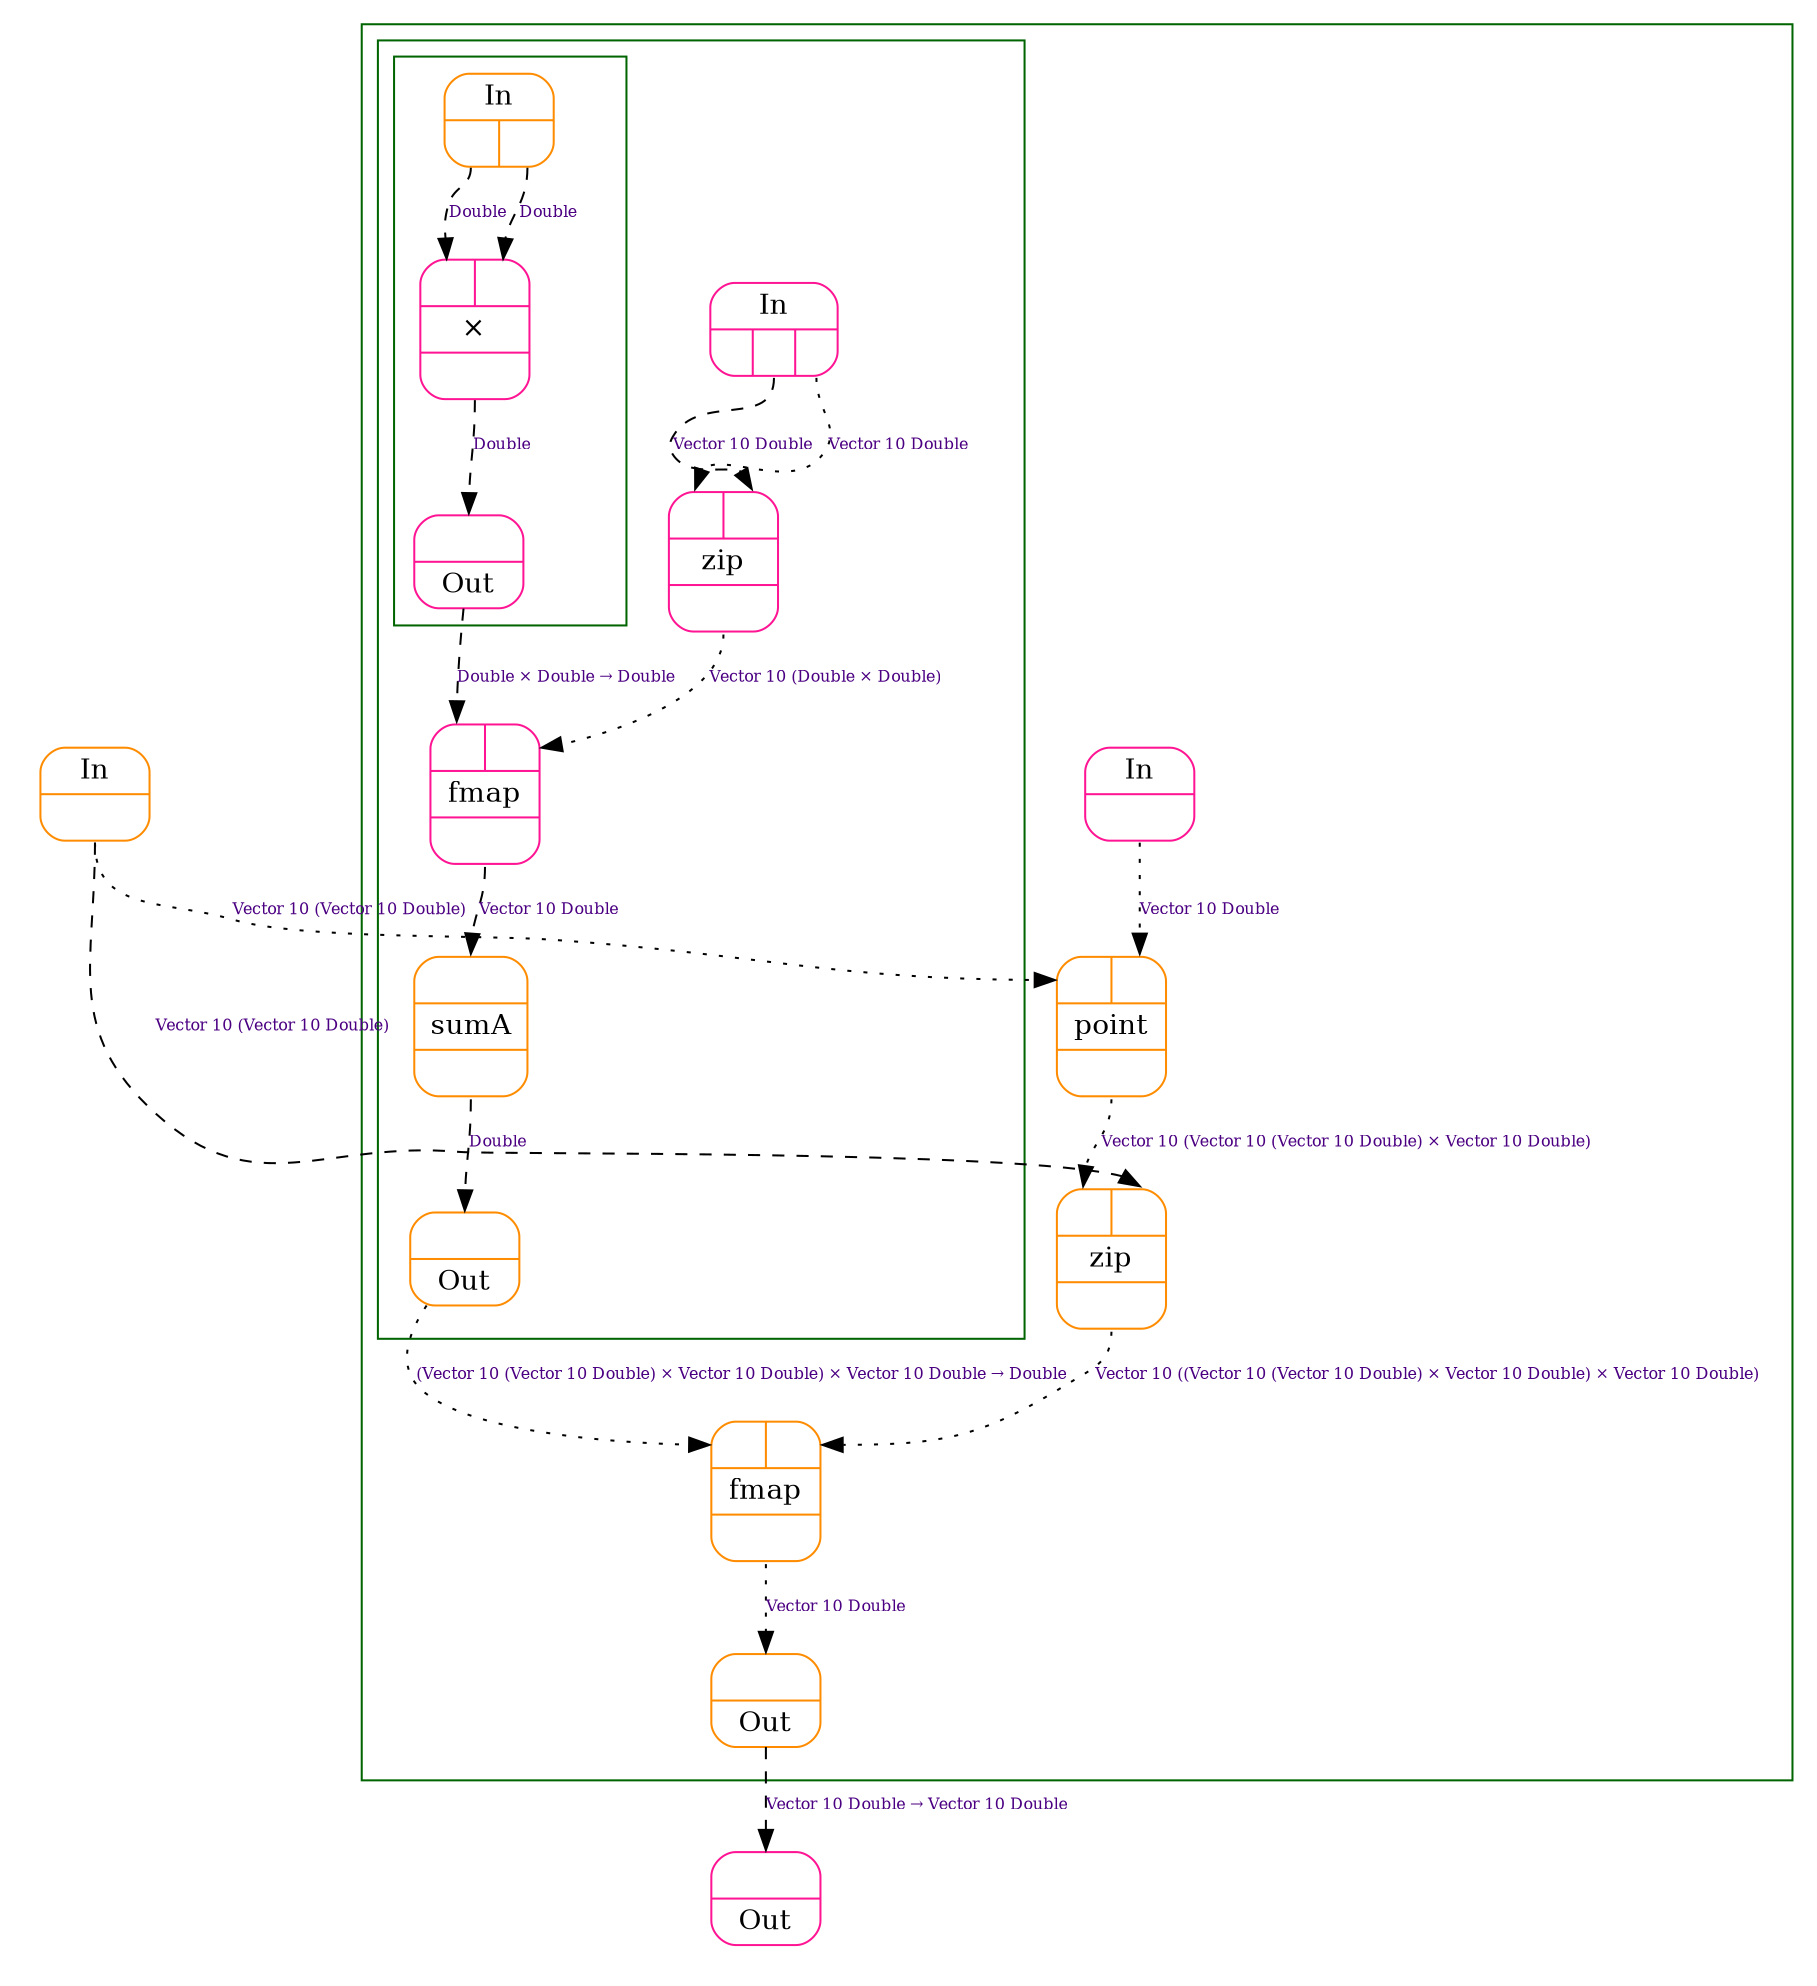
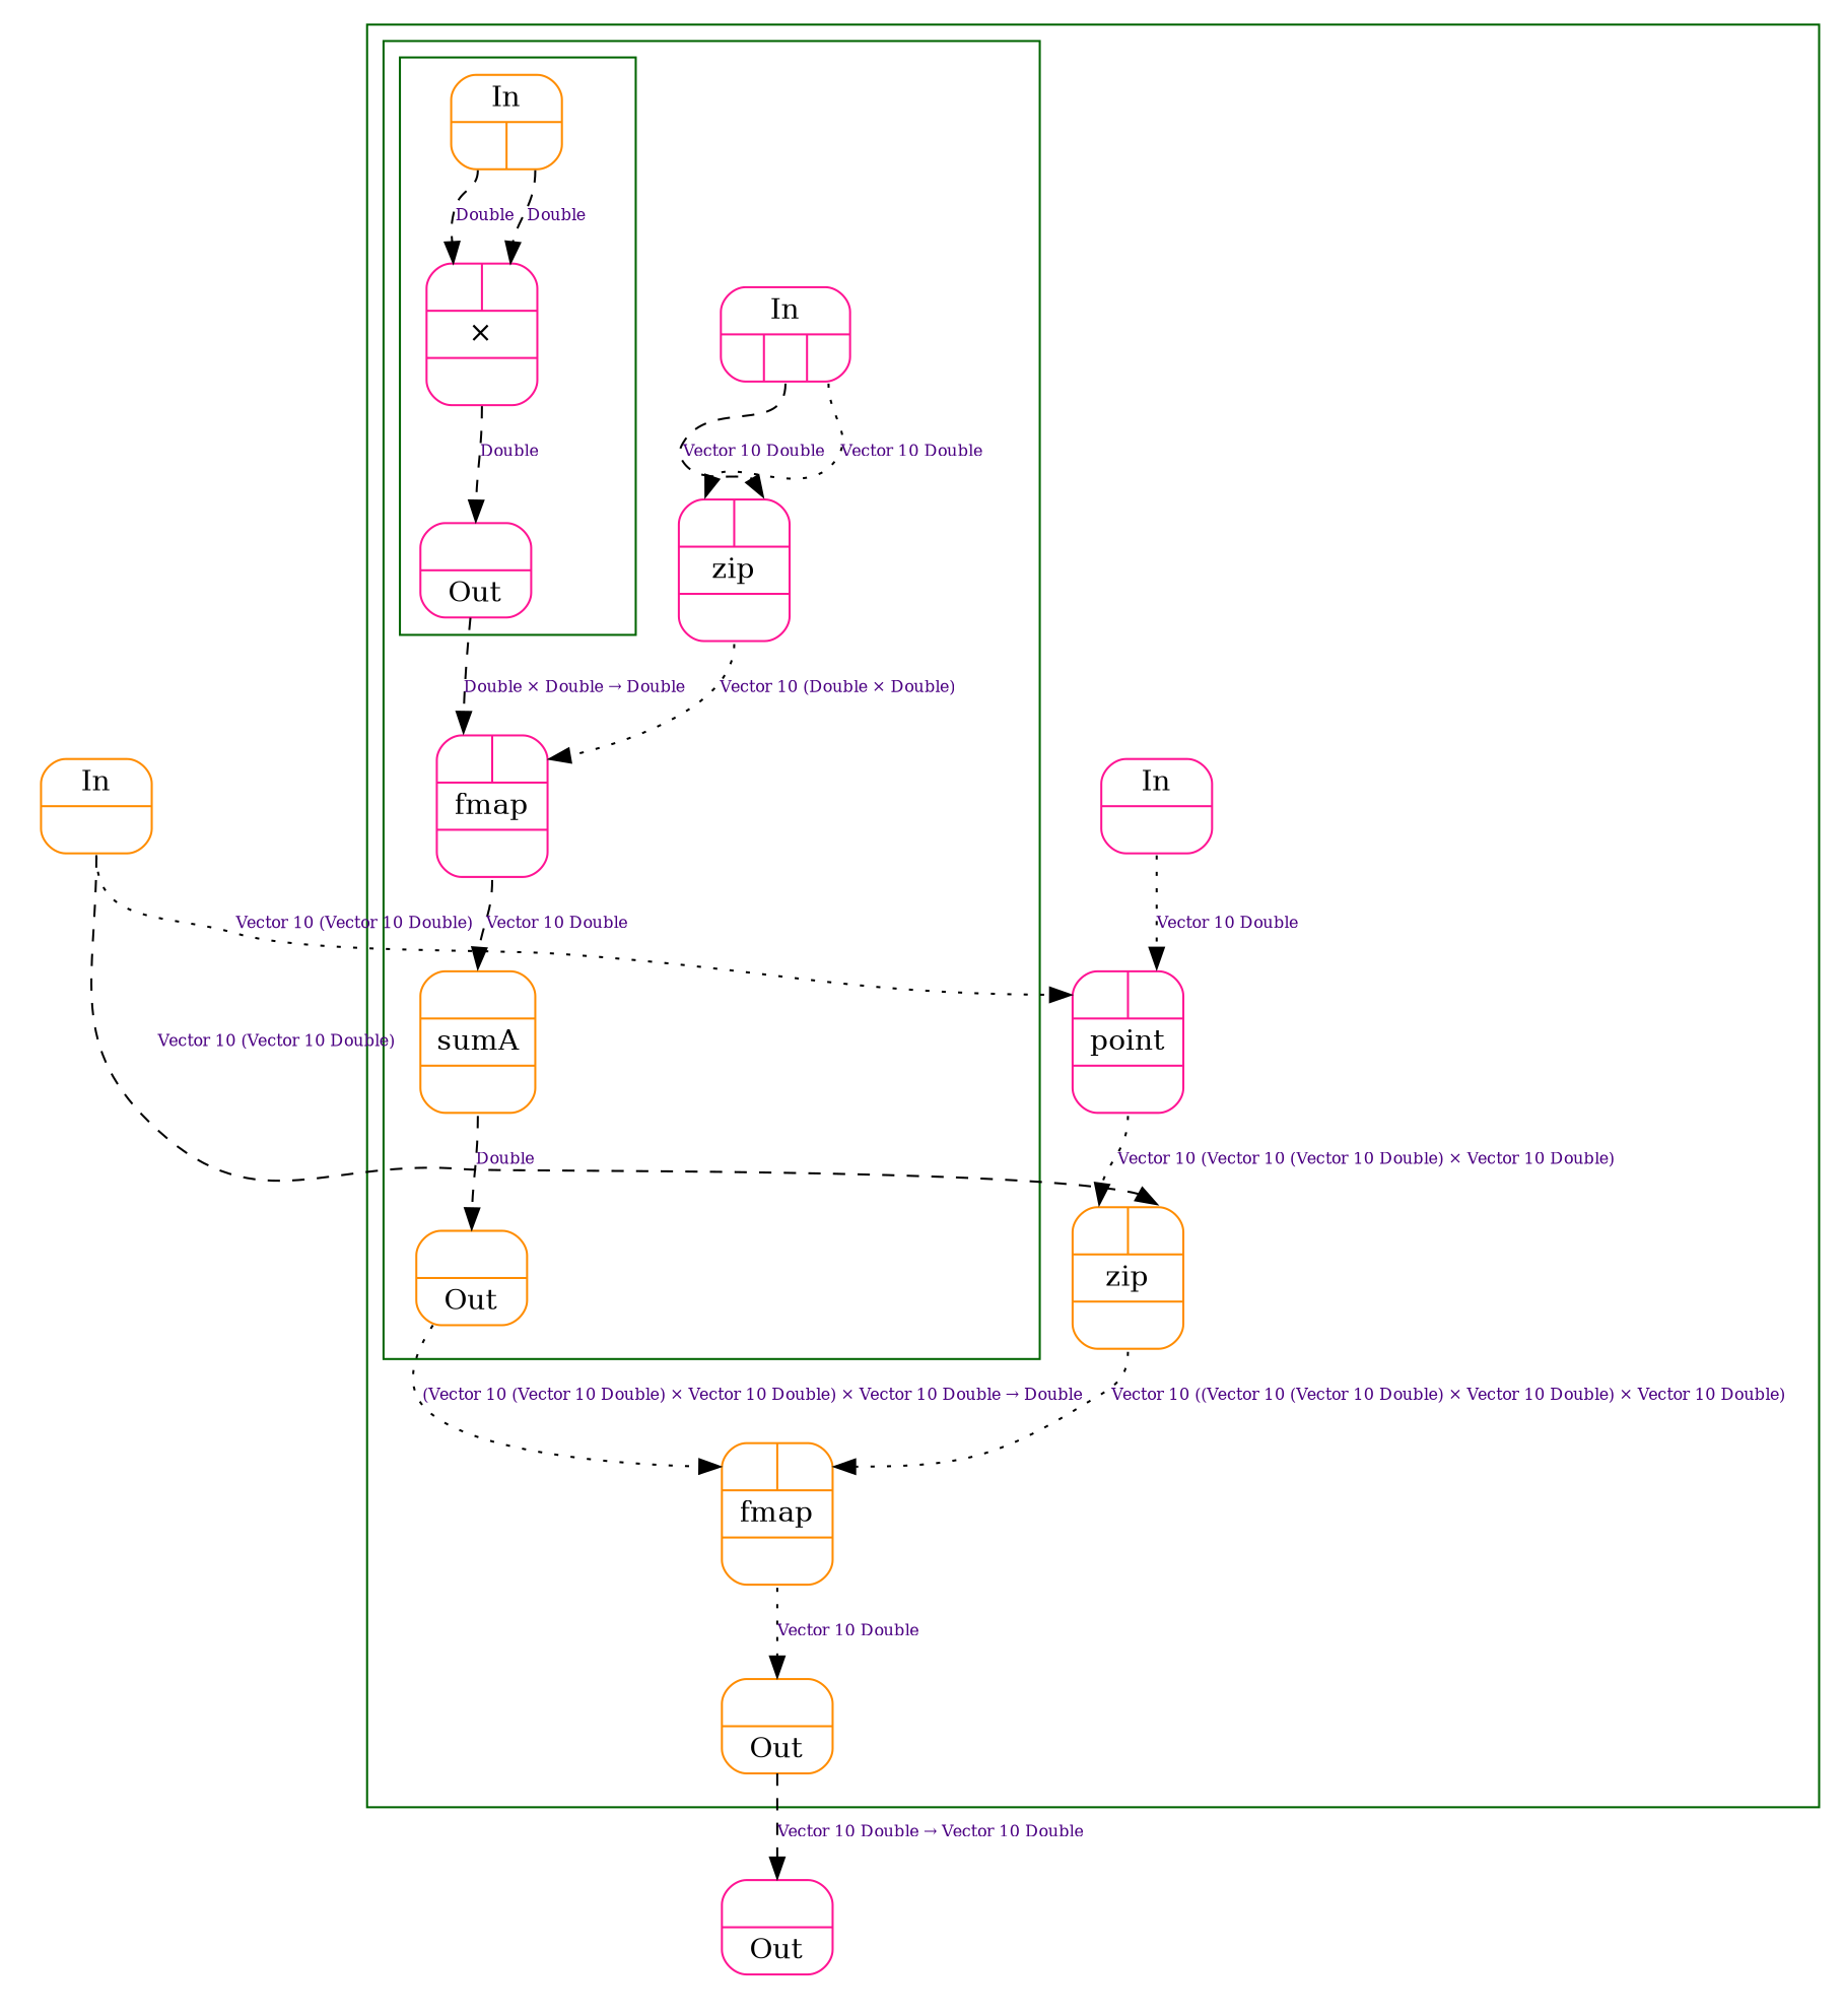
  digraph {
    compound=true
    nslimit=20
    rankdir=TB
    node [shape=Mrecord color=deeppink]
    edge [fontcolor=indigo fontsize=8 headport=In0 tailport=Out0 style=dashed]
    n1 [label="{In|{<Out0>}}" color=darkorange]
    n2 [label="{In|{<Out0>}}"]
    n3 [label="{{<In0>}|Out}" color=darkorange]
    n4 [label="{In|{<Out0>|<Out1>|<Out2>}}"]
    n5 [label="{{<In0>}|Out}" color=darkorange]
    n6 [label="{{<In0>|<In1>}|\×|{<Out0>}}"]
    n7 [label="{{<In0>}|Out}"]
    n8 [label="{In|{<Out0>|<Out1>}}" color=darkorange]
    n9 [label="{{<In0>|<In1>}|fmap|{<Out0>}}"]
    n10 [label="{{<In0>}|sumA|{<Out0>}}" color=darkorange]
    n11 [label="{{<In0>|<In1>}|zip|{<Out0>}}"]
    n12 [label="{{<In0>|<In1>}|fmap|{<Out0>}}" color=darkorange]
-   n13 [label="{{<In0>|<In1>}|point|{<Out0>}}" color=darkorange]
+   n13 [label="{{<In0>|<In1>}|point|{<Out0>}}"]
    n14 [label="{{<In0>|<In1>}|zip|{<Out0>}}" color=darkorange]
    n15 [label="{{<In0>}|Out}"]
    subgraph cluster_1 {
      color=white
      n1
    }
    subgraph cluster_2 {
      color=DarkGreen
      fontsize=20
      labeljust=r
      subgraph cluster_3 {
        color=white
        fontsize=20
        labeljust=r
        n3
      }
      subgraph cluster_4 {
        color=white
        fontsize=20
        labeljust=r
        n2
      }
      subgraph cluster_5 {
        color=DarkGreen
        fontsize=20
        labeljust=r
        subgraph cluster_6 {
          color=white
          fontsize=20
          labeljust=r
          n4
        }
        subgraph cluster_7 {
          color=white
          fontsize=20
          labeljust=r
          n5
        }
        subgraph cluster_8 {
          color=DarkGreen
          fontsize=20
          labeljust=r
          n6
          n7
          n8
        }
        subgraph cluster_9 {
          color=white
          fontsize=20
          labeljust=r
          n9
        }
        subgraph cluster_10 {
          color=white
          fontsize=20
          labeljust=r
          n10
        }
        subgraph cluster_11 {
          color=white
          fontsize=20
          labeljust=r
          n11
        }
      }
      subgraph cluster_12 {
        color=white
        fontsize=20
        labeljust=r
        n12
      }
      subgraph cluster_13 {
        color=white
        fontsize=20
        labeljust=r
        n13
      }
      subgraph cluster_14 {
        color=white
        fontsize=20
        labeljust=r
        n14
      }
    }
    subgraph cluster_15 {
      color=white
      n15
    }
    n1 -> n13 [label="Vector 10 (Vector 10 Double)" style=dotted]
    n1 -> n14 [headport=In1 label="Vector 10 (Vector 10 Double)"]
    n2 -> n13 [headport=In1 label="Vector 10 Double" style=dotted]
    n3 -> n15 [label="Vector 10 Double → Vector 10 Double" tailport=""]
    n4 -> n11 [label="Vector 10 Double" tailport=Out2 style=dotted]
    n4 -> n11 [headport=In1 label="Vector 10 Double" tailport=Out1]
    n5 -> n12 [label="(Vector 10 (Vector 10 Double) × Vector 10 Double) × Vector 10 Double → Double" style=dotted tailport=""]
    n6 -> n7 [label=Double]
    n7 -> n9 [label="Double × Double → Double" tailport=""]
    n8 -> n6 [label=Double]
    n8 -> n6 [headport=In1 label=Double tailport=Out1]
    n9 -> n10 [label="Vector 10 Double"]
    n10 -> n5 [label=Double]
    n11 -> n9 [headport=In1 label="Vector 10 (Double × Double)" style=dotted]
    n12 -> n3 [label="Vector 10 Double" style=dotted]
    n13 -> n14 [label="Vector 10 (Vector 10 (Vector 10 Double) × Vector 10 Double)" style=dotted]
    n14 -> n12 [headport=In1 label="Vector 10 ((Vector 10 (Vector 10 Double) × Vector 10 Double) × Vector 10 Double)" style=dotted]
  }
